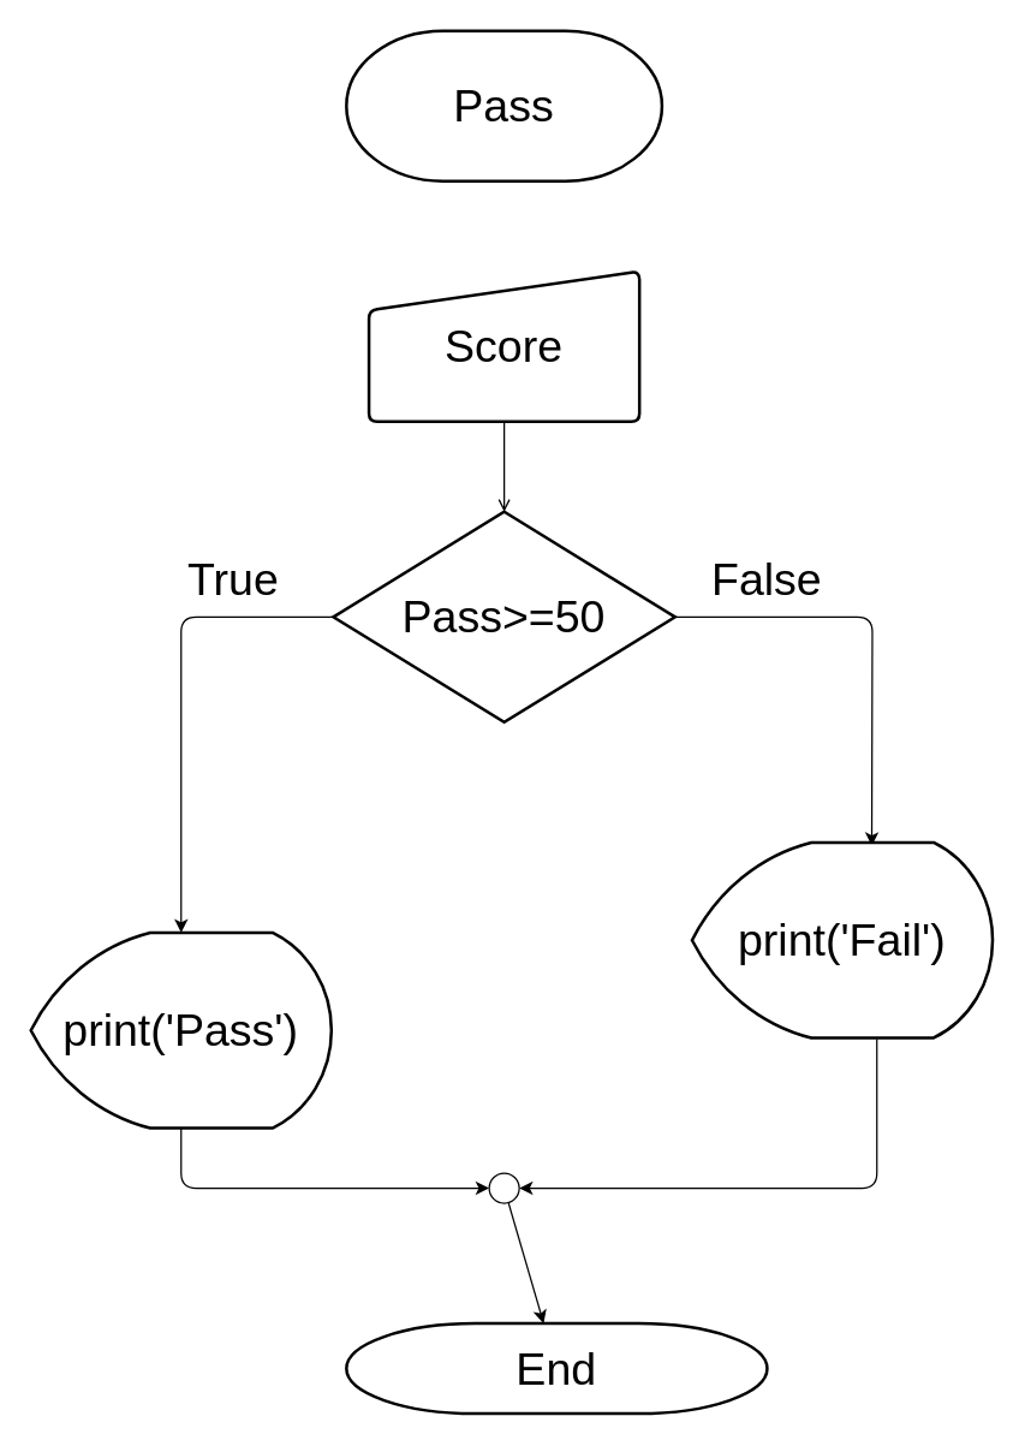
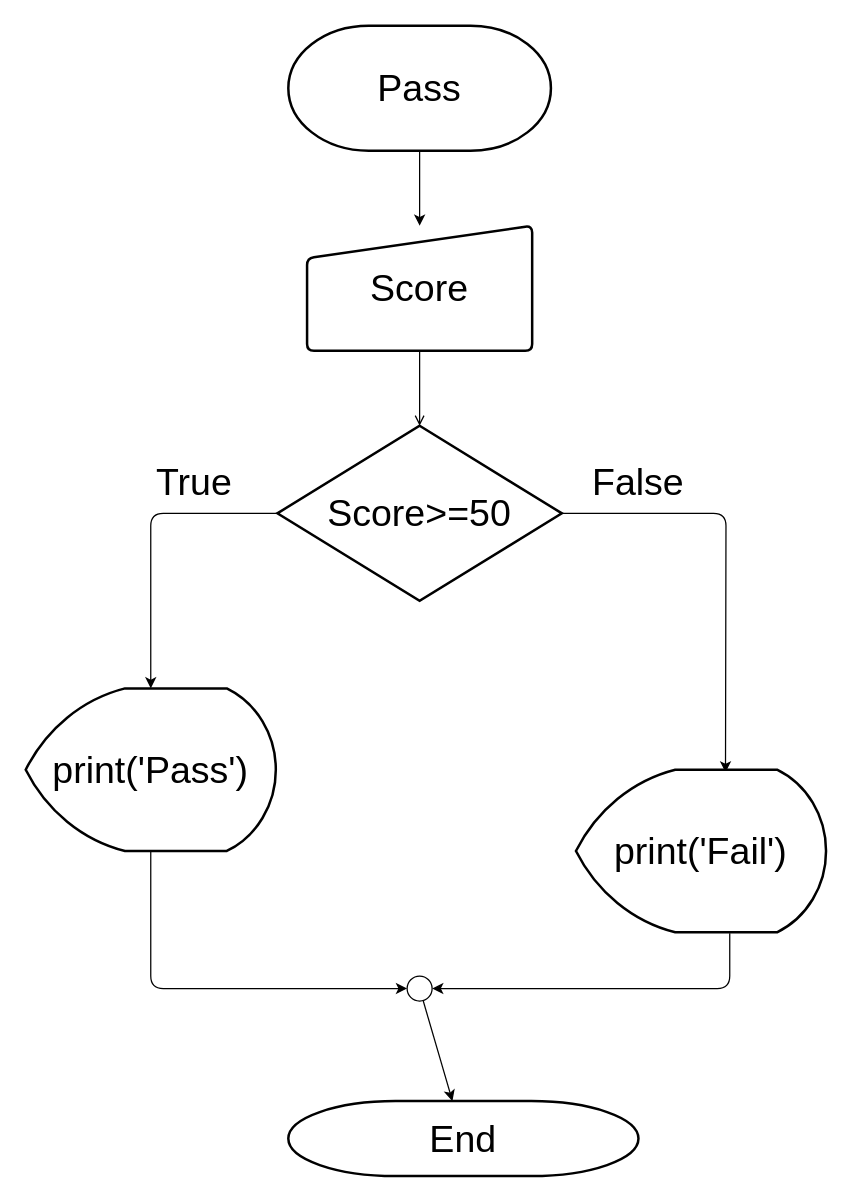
  <mxCell id="0" />
  <mxCell id="1" parent="0" />
+ <mxCell id="2" value="" style="edgeStyle=none;html=1;fontSize=30;" parent="1" source="3" target="5" edge="1"><mxGeometry relative="1" as="geometry" /></mxCell>
  <mxCell id="3" value="&lt;font style=&quot;font-size: 30px;&quot;&gt;Pass&lt;/font&gt;" style="strokeWidth=2;html=1;shape=mxgraph.flowchart.terminator;whiteSpace=wrap;" parent="1" vertex="1"><mxGeometry x="230" y="20" width="210" height="100" as="geometry" /></mxCell>
  <mxCell id="4" value="" style="edgeStyle=none;html=1;fontSize=30;endArrow=open;" parent="1" source="5" target="8" edge="1"><mxGeometry relative="1" as="geometry" /></mxCell>
  <mxCell id="5" value="Score" style="html=1;strokeWidth=2;shape=manualInput;whiteSpace=wrap;rounded=1;size=26;arcSize=11;fontSize=30;" parent="1" vertex="1"><mxGeometry x="245" y="180" width="180" height="100" as="geometry" /></mxCell>
  <mxCell id="6" style="edgeStyle=none;html=1;fontSize=30;" parent="1" source="8" target="10" edge="1"><mxGeometry relative="1" as="geometry"><Array as="points"><mxPoint x="120" y="410" /></Array></mxGeometry></mxCell>
  <mxCell id="7" style="edgeStyle=none;html=1;entryX=0.598;entryY=0.017;entryDx=0;entryDy=0;entryPerimeter=0;fontSize=30;" parent="1" source="8" target="12" edge="1"><mxGeometry relative="1" as="geometry"><mxPoint x="584.28" y="548.88" as="targetPoint" /><Array as="points"><mxPoint x="580" y="410" /></Array></mxGeometry></mxCell>
- <mxCell id="8" value="Pass&amp;gt;=50" style="strokeWidth=2;html=1;shape=mxgraph.flowchart.decision;whiteSpace=wrap;fontSize=30;" parent="1" vertex="1"><mxGeometry x="221.25" y="340" width="227.5" height="140" as="geometry" /></mxCell>
+ <mxCell id="8" value="Score&amp;gt;=50" style="strokeWidth=2;html=1;shape=mxgraph.flowchart.decision;whiteSpace=wrap;fontSize=30;" parent="1" vertex="1"><mxGeometry x="221.25" y="340" width="227.5" height="140" as="geometry" /></mxCell>
  <mxCell id="9" style="edgeStyle=none;html=1;fontSize=30;exitX=0.5;exitY=1;exitDx=0;exitDy=0;exitPerimeter=0;entryX=0;entryY=0.5;entryDx=0;entryDy=0;entryPerimeter=0;" parent="1" source="10" target="17" edge="1"><mxGeometry relative="1" as="geometry"><mxPoint x="330" y="790" as="targetPoint" /><Array as="points"><mxPoint x="120" y="790" /></Array></mxGeometry></mxCell>
- <mxCell id="10" value="print('Pass')" style="strokeWidth=2;html=1;shape=mxgraph.flowchart.display;whiteSpace=wrap;fontSize=30;" parent="1" vertex="1"><mxGeometry x="20" y="620" width="200" height="130" as="geometry" /></mxCell>
+ <mxCell id="10" value="print('Pass')" style="strokeWidth=2;html=1;shape=mxgraph.flowchart.display;whiteSpace=wrap;fontSize=30;" parent="1" vertex="1"><mxGeometry x="20" y="550" width="200" height="130" as="geometry" /></mxCell>
  <mxCell id="11" value="" style="edgeStyle=none;html=1;fontSize=30;exitX=0.615;exitY=1.006;exitDx=0;exitDy=0;exitPerimeter=0;entryX=1;entryY=0.5;entryDx=0;entryDy=0;entryPerimeter=0;" parent="1" source="12" target="17" edge="1"><mxGeometry relative="1" as="geometry"><mxPoint x="360" y="790" as="targetPoint" /><Array as="points"><mxPoint x="583" y="790" /></Array></mxGeometry></mxCell>
- <mxCell id="12" value="print('Fail')" style="strokeWidth=2;html=1;shape=mxgraph.flowchart.display;whiteSpace=wrap;fontSize=30;" parent="1" vertex="1"><mxGeometry x="460" y="560" width="200" height="130" as="geometry" /></mxCell>
+ <mxCell id="12" value="print('Fail')" style="strokeWidth=2;html=1;shape=mxgraph.flowchart.display;whiteSpace=wrap;fontSize=30;" parent="1" vertex="1"><mxGeometry x="460" y="615" width="200" height="130" as="geometry" /></mxCell>
  <mxCell id="13" value="&lt;span style=&quot;font-size: 30px;&quot;&gt;End&lt;/span&gt;" style="strokeWidth=2;html=1;shape=mxgraph.flowchart.terminator;whiteSpace=wrap;" parent="1" vertex="1"><mxGeometry x="230" y="880" width="280" height="60" as="geometry" /></mxCell>
  <mxCell id="14" value="True" style="text;html=1;strokeColor=none;fillColor=none;align=center;verticalAlign=middle;whiteSpace=wrap;rounded=0;fontSize=30;" parent="1" vertex="1"><mxGeometry x="125" y="370" width="60" height="30" as="geometry" /></mxCell>
  <mxCell id="15" value="False" style="text;html=1;strokeColor=none;fillColor=none;align=center;verticalAlign=middle;whiteSpace=wrap;rounded=0;fontSize=30;" parent="1" vertex="1"><mxGeometry x="480" y="370" width="60" height="30" as="geometry" /></mxCell>
  <mxCell id="16" value="" style="edgeStyle=none;html=1;fontSize=30;" parent="1" source="17" target="13" edge="1"><mxGeometry relative="1" as="geometry" /></mxCell>
  <mxCell id="17" value="" style="verticalLabelPosition=bottom;verticalAlign=top;html=1;shape=mxgraph.flowchart.on-page_reference;fontSize=30;fillColor=default;gradientColor=none;" parent="1" vertex="1"><mxGeometry x="325" y="780" width="20" height="20" as="geometry" /></mxCell>
